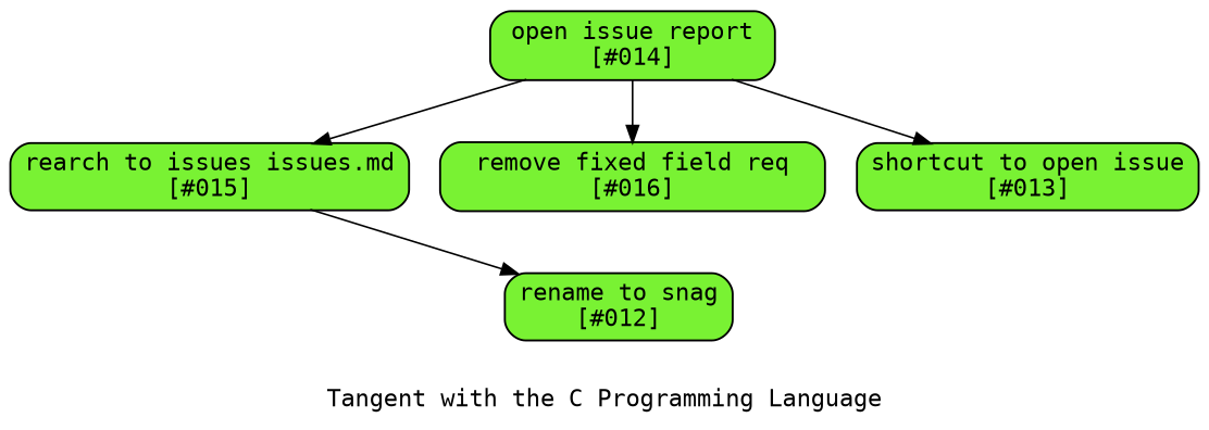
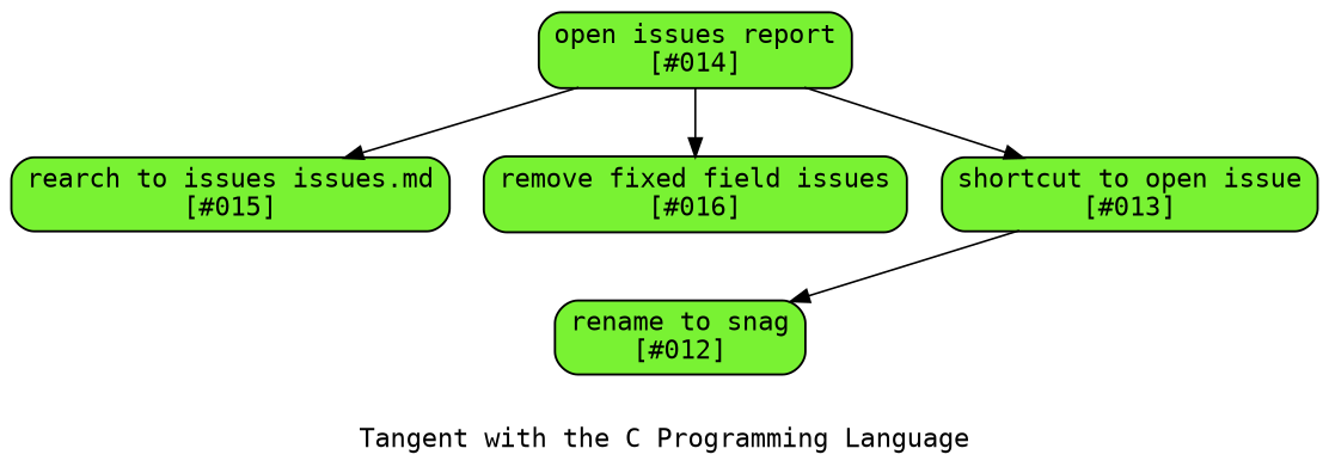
  digraph {
    fontname="DejaVu Sans Mono"
    label="Tangent with the C Programming Language"
    node [fillcolor="#79f233" fontname="DejaVu Sans Mono" penwidth=1.1566 shape=Mrecord style=filled]
    edge [fontname="DejaVu Sans Mono"]
-   n1 [label="open issue report\n[#014]"]
+   n1 [label="open issues report\n[#014]"]
    n2 [label="rearch to issues issues.md\n[#015]"]
-   n3 [label="remove fixed field req\n[#016]"]
+   n3 [label="remove fixed field issues\n[#016]"]
    n4 [label="shortcut to open issue\n[#013]"]
    n5 [label="rename to snag\n[#012]"]
    n1 -> n2
    n1 -> n3
    n1 -> n4
-   n2 -> n5
+   n4 -> n5
  }
